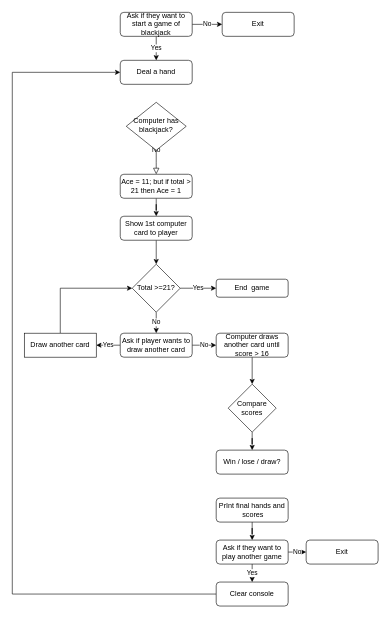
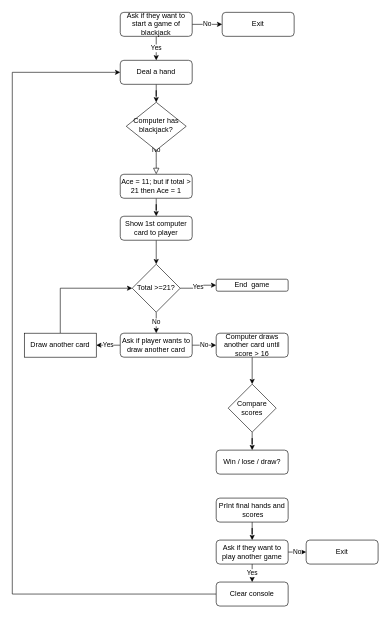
  <mxCell id="0" />
  <mxCell id="1" parent="0" />
  <mxCell id="2" value="Yes" style="edgeStyle=orthogonalEdgeStyle;rounded=0;orthogonalLoop=1;jettySize=auto;html=1;exitX=0.5;exitY=1;exitDx=0;exitDy=0;entryX=0.5;entryY=0;entryDx=0;entryDy=0;" edge="1" parent="1" source="4" target="8"><mxGeometry relative="1" as="geometry" /></mxCell>
  <mxCell id="3" value="No" style="edgeStyle=orthogonalEdgeStyle;rounded=0;orthogonalLoop=1;jettySize=auto;html=1;" edge="1" parent="1" source="4" target="9"><mxGeometry relative="1" as="geometry" /></mxCell>
  <mxCell id="4" value="Ask if they want to start a game of blackjack" style="rounded=1;whiteSpace=wrap;html=1;fontSize=12;glass=0;strokeWidth=1;shadow=0;" parent="1" vertex="1"><mxGeometry x="200" y="20" width="120" height="40" as="geometry" /></mxCell>
  <mxCell id="5" value="No" style="rounded=0;html=1;jettySize=auto;orthogonalLoop=1;fontSize=11;endArrow=block;endFill=0;endSize=8;strokeWidth=1;shadow=0;labelBackgroundColor=none;edgeStyle=orthogonalEdgeStyle;" parent="1" source="6" edge="1"><mxGeometry y="20" relative="1" as="geometry"><mxPoint as="offset" /><mxPoint x="260" y="290" as="targetPoint" /></mxGeometry></mxCell>
  <mxCell id="6" value="Computer has blackjack?" style="rhombus;whiteSpace=wrap;html=1;shadow=0;fontFamily=Helvetica;fontSize=12;align=center;strokeWidth=1;spacing=6;spacingTop=-4;" parent="1" vertex="1"><mxGeometry x="210" y="170" width="100" height="80" as="geometry" /></mxCell>
+ <mxCell id="7" value="" style="edgeStyle=orthogonalEdgeStyle;rounded=0;orthogonalLoop=1;jettySize=auto;html=1;" edge="1" parent="1" source="8" target="6"><mxGeometry relative="1" as="geometry" /></mxCell>
  <mxCell id="8" value="Deal a hand" style="rounded=1;whiteSpace=wrap;html=1;" vertex="1" parent="1"><mxGeometry x="200" y="100" width="120" height="40" as="geometry" /></mxCell>
  <mxCell id="9" value="Exit" style="rounded=1;whiteSpace=wrap;html=1;" vertex="1" parent="1"><mxGeometry x="370" y="20" width="120" height="40" as="geometry" /></mxCell>
  <mxCell id="10" value="" style="edgeStyle=orthogonalEdgeStyle;rounded=0;orthogonalLoop=1;jettySize=auto;html=1;" edge="1" parent="1" source="11" target="13"><mxGeometry relative="1" as="geometry" /></mxCell>
  <mxCell id="11" value="Ace = 11; but if total &amp;gt; 21 then Ace = 1" style="rounded=1;whiteSpace=wrap;html=1;" vertex="1" parent="1"><mxGeometry x="200" y="290" width="120" height="40" as="geometry" /></mxCell>
  <mxCell id="12" value="" style="edgeStyle=orthogonalEdgeStyle;rounded=0;orthogonalLoop=1;jettySize=auto;html=1;" edge="1" parent="1" source="13" target="16"><mxGeometry relative="1" as="geometry" /></mxCell>
  <mxCell id="13" value="Show 1st computer card to player" style="rounded=1;whiteSpace=wrap;html=1;" vertex="1" parent="1"><mxGeometry x="200" y="360" width="120" height="40" as="geometry" /></mxCell>
  <mxCell id="14" value="Yes" style="edgeStyle=orthogonalEdgeStyle;rounded=0;orthogonalLoop=1;jettySize=auto;html=1;" edge="1" parent="1" source="16" target="17"><mxGeometry relative="1" as="geometry" /></mxCell>
  <mxCell id="15" value="No" style="edgeStyle=orthogonalEdgeStyle;rounded=0;orthogonalLoop=1;jettySize=auto;html=1;" edge="1" parent="1" source="16" target="20"><mxGeometry relative="1" as="geometry" /></mxCell>
  <mxCell id="16" value="Total &amp;gt;=21?" style="rhombus;whiteSpace=wrap;html=1;" vertex="1" parent="1"><mxGeometry x="220" y="440" width="80" height="80" as="geometry" /></mxCell>
- <mxCell id="17" value="End &amp;nbsp;game" style="rounded=1;whiteSpace=wrap;html=1;" vertex="1" parent="1"><mxGeometry x="360" y="465" width="120" height="30" as="geometry" /></mxCell>
+ <mxCell id="17" value="End &amp;nbsp;game" style="rounded=1;whiteSpace=wrap;html=1;" vertex="1" parent="1"><mxGeometry x="360" y="465" width="120" height="20" as="geometry" /></mxCell>
  <mxCell id="18" value="Yes" style="edgeStyle=orthogonalEdgeStyle;rounded=0;orthogonalLoop=1;jettySize=auto;html=1;" edge="1" parent="1" source="20" target="22"><mxGeometry relative="1" as="geometry" /></mxCell>
  <mxCell id="19" value="No" style="edgeStyle=orthogonalEdgeStyle;rounded=0;orthogonalLoop=1;jettySize=auto;html=1;" edge="1" parent="1" source="20" target="24"><mxGeometry relative="1" as="geometry" /></mxCell>
  <mxCell id="20" value="Ask if player wants to draw another card" style="rounded=1;whiteSpace=wrap;html=1;" vertex="1" parent="1"><mxGeometry x="200" y="555" width="120" height="40" as="geometry" /></mxCell>
  <mxCell id="21" style="edgeStyle=orthogonalEdgeStyle;rounded=0;orthogonalLoop=1;jettySize=auto;html=1;entryX=0;entryY=0.5;entryDx=0;entryDy=0;" edge="1" parent="1" source="22" target="16"><mxGeometry relative="1" as="geometry"><Array as="points"><mxPoint x="100" y="480" /></Array></mxGeometry></mxCell>
  <mxCell id="22" value="Draw another card" style="whiteSpace=wrap;html=1;rounded=0;" vertex="1" parent="1"><mxGeometry x="40" y="555" width="120" height="40" as="geometry" /></mxCell>
  <mxCell id="23" value="" style="edgeStyle=orthogonalEdgeStyle;rounded=0;orthogonalLoop=1;jettySize=auto;html=1;" edge="1" parent="1" source="24" target="26"><mxGeometry relative="1" as="geometry" /></mxCell>
  <mxCell id="24" value="Computer draws another card until score &amp;gt; 16" style="rounded=1;whiteSpace=wrap;html=1;" vertex="1" parent="1"><mxGeometry x="360" y="555" width="120" height="40" as="geometry" /></mxCell>
  <mxCell id="25" value="" style="edgeStyle=orthogonalEdgeStyle;rounded=0;orthogonalLoop=1;jettySize=auto;html=1;" edge="1" parent="1" source="26" target="27"><mxGeometry relative="1" as="geometry" /></mxCell>
  <mxCell id="26" value="Compare scores" style="rhombus;whiteSpace=wrap;html=1;" vertex="1" parent="1"><mxGeometry x="380" y="640" width="80" height="80" as="geometry" /></mxCell>
  <mxCell id="27" value="Win / lose / draw?" style="rounded=1;whiteSpace=wrap;html=1;" vertex="1" parent="1"><mxGeometry x="360" y="750" width="120" height="40" as="geometry" /></mxCell>
  <mxCell id="28" value="" style="edgeStyle=orthogonalEdgeStyle;rounded=0;orthogonalLoop=1;jettySize=auto;html=1;" edge="1" parent="1" source="29" target="32"><mxGeometry relative="1" as="geometry" /></mxCell>
  <mxCell id="29" value="PrInt final hands and &amp;nbsp;scores" style="rounded=1;whiteSpace=wrap;html=1;" vertex="1" parent="1"><mxGeometry x="360" y="830" width="120" height="40" as="geometry" /></mxCell>
  <mxCell id="30" value="Yes" style="edgeStyle=orthogonalEdgeStyle;rounded=0;orthogonalLoop=1;jettySize=auto;html=1;" edge="1" parent="1" source="32" target="34"><mxGeometry relative="1" as="geometry" /></mxCell>
  <mxCell id="31" value="No" style="edgeStyle=orthogonalEdgeStyle;rounded=0;orthogonalLoop=1;jettySize=auto;html=1;" edge="1" parent="1" source="32" target="35"><mxGeometry relative="1" as="geometry" /></mxCell>
  <mxCell id="32" value="Ask if they want to play another game" style="rounded=1;whiteSpace=wrap;html=1;" vertex="1" parent="1"><mxGeometry x="360" y="900" width="120" height="40" as="geometry" /></mxCell>
  <mxCell id="33" style="edgeStyle=orthogonalEdgeStyle;rounded=0;orthogonalLoop=1;jettySize=auto;html=1;entryX=0;entryY=0.5;entryDx=0;entryDy=0;" edge="1" parent="1" source="34" target="8"><mxGeometry relative="1" as="geometry"><Array as="points"><mxPoint x="20" y="990" /><mxPoint x="20" y="120" /></Array></mxGeometry></mxCell>
  <mxCell id="34" value="Clear console" style="rounded=1;whiteSpace=wrap;html=1;" vertex="1" parent="1"><mxGeometry x="360" y="970" width="120" height="40" as="geometry" /></mxCell>
  <mxCell id="35" value="Exit" style="rounded=1;whiteSpace=wrap;html=1;" vertex="1" parent="1"><mxGeometry x="510" y="900" width="120" height="40" as="geometry" /></mxCell>
